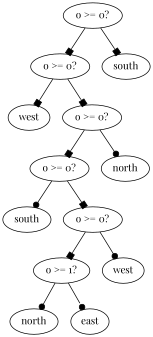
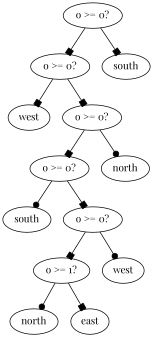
  digraph {
    fontname="Playfair Display"
    node [fontname="Playfair Display"]
    edge [arrowhead=box fontname="Playfair Display"]
    n1 [label="o >= 0?"]
    n2 [label="o >= 0?"]
    n3 [label=south]
    n4 [label=west]
    n5 [label="o >= 0?"]
    n6 [label="o >= 0?"]
    n7 [label=north]
    n8 [label=south]
    n9 [label="o >= 0?"]
    n10 [label="o >= 1?"]
    n11 [label=west]
    n12 [label=north]
    n13 [label=east]
    n1 -> n2
    n1 -> n3
    n2 -> n4
    n2 -> n5
    n5 -> n6
    n5 -> n7 [arrowhead=dot]
    n6 -> n8 [arrowhead=dot]
    n6 -> n9
    n9 -> n10
    n9 -> n11 [arrowhead=dot]
    n10 -> n12 [arrowhead=dot]
-   n10 -> n13 [arrowhead=dot]
+   n10 -> n13
  }
